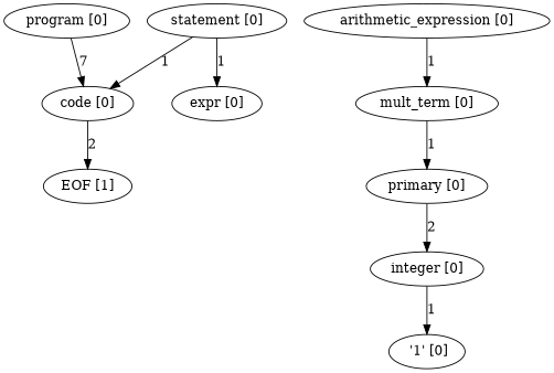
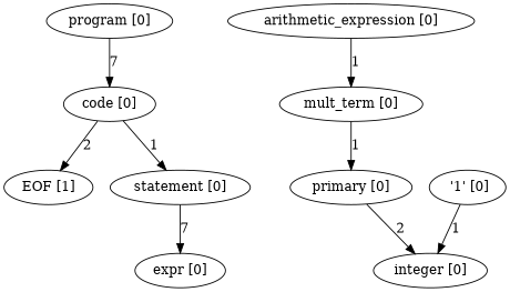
  digraph {
    n1 [label="program [0]"]
    n2 [label="code [0]"]
    n3 [label="EOF [1]"]
    n4 [label="statement [0]"]
    n5 [label="expr [0]"]
    n6 [label="arithmetic_expression [0]"]
    n7 [label="mult_term [0]"]
    n8 [label="primary [0]"]
    n9 [label="integer [0]"]
    n10 [label=" '1' [0]"]
    n1 -> n2 [label=7]
    n2 -> n3 [label=2]
-   n4 -> n2 [label=1]
-   n4 -> n5 [label=1]
+   n2 -> n4 [label=1]
+   n4 -> n5 [label=7]
    n6 -> n7 [label=1]
    n7 -> n8 [label=1]
    n8 -> n9 [label=2]
-   n9 -> n10 [label=1]
+   n10 -> n9 [label=1]
  }
